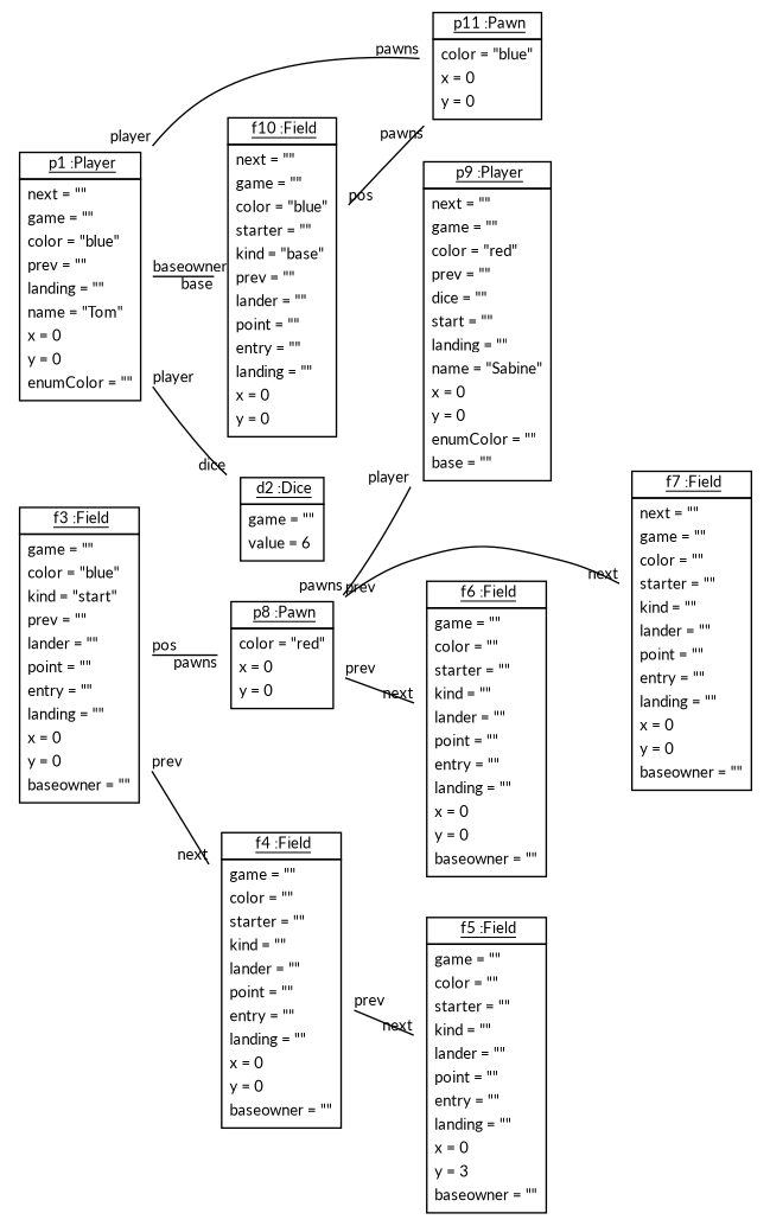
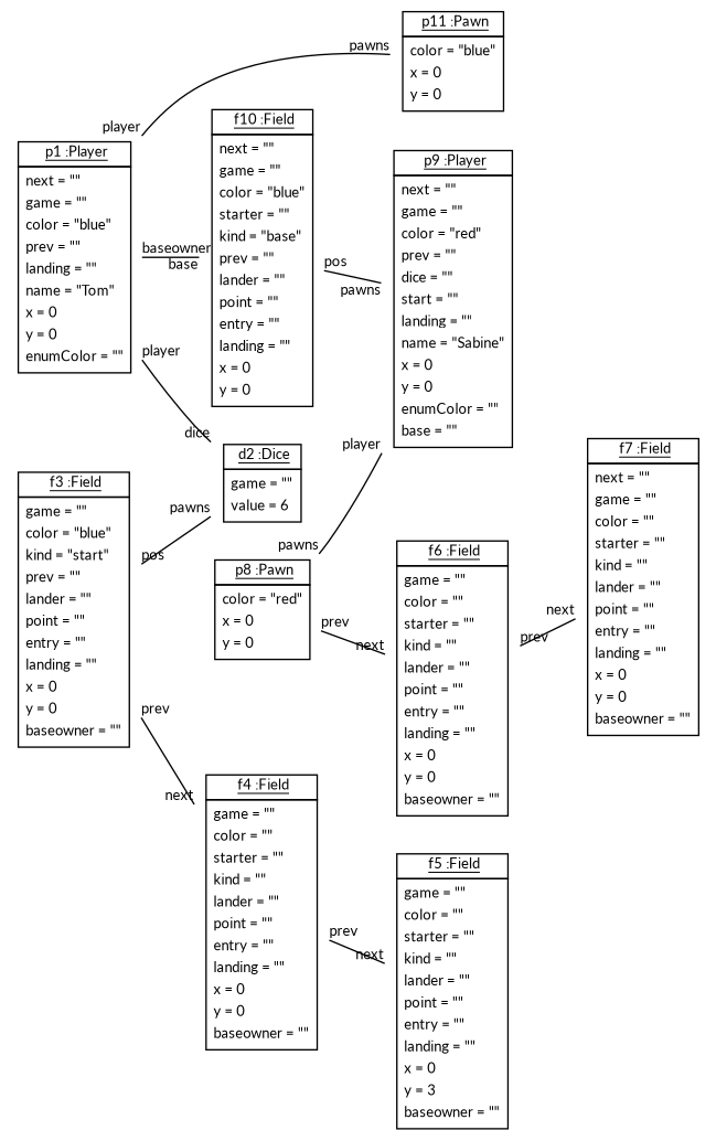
  graph {
    compound=true
    fontname=Lato
    rankdir=LR
    node [fontname=Lato fontsize=10 shape=none]
    edge [fontname=Lato fontsize=10 headlabel=next taillabel=prev]
    n1 [label=<<table border='0' cellborder='1' cellspacing='0'> <tr> <td href="../examples/org/sdmlib/examples/ludo/model/Player.java"> <u>p1 :Player</u></td></tr><tr><td><table border='0' cellborder='0' cellspacing='0'><tr><td align='left'>next = ""</td></tr><tr><td align='left'>game = ""</td></tr><tr><td align='left'>color = "blue"</td></tr><tr><td align='left'>prev = ""</td></tr><tr><td align='left'>landing = ""</td></tr><tr><td align='left'>name = "Tom"</td></tr><tr><td align='left'>x = 0</td></tr><tr><td align='left'>y = 0</td></tr><tr><td align='left'>enumColor = ""</td></tr></table></td></tr></table>>]
    n2 [label=<<table border='0' cellborder='1' cellspacing='0'> <tr> <td href="../examples/org/sdmlib/examples/ludo/model/Dice.java"> <u>d2 :Dice</u></td></tr><tr><td><table border='0' cellborder='0' cellspacing='0'><tr><td align='left'>game = ""</td></tr><tr><td align='left'>value = 6</td></tr></table></td></tr></table>>]
    n3 [label=<<table border='0' cellborder='1' cellspacing='0'> <tr> <td href="../examples/org/sdmlib/examples/ludo/model/Field.java"> <u>f10 :Field</u></td></tr><tr><td><table border='0' cellborder='0' cellspacing='0'><tr><td align='left'>next = ""</td></tr><tr><td align='left'>game = ""</td></tr><tr><td align='left'>color = "blue"</td></tr><tr><td align='left'>starter = ""</td></tr><tr><td align='left'>kind = "base"</td></tr><tr><td align='left'>prev = ""</td></tr><tr><td align='left'>lander = ""</td></tr><tr><td align='left'>point = ""</td></tr><tr><td align='left'>entry = ""</td></tr><tr><td align='left'>landing = ""</td></tr><tr><td align='left'>x = 0</td></tr><tr><td align='left'>y = 0</td></tr></table></td></tr></table>>]
    n4 [label=<<table border='0' cellborder='1' cellspacing='0'> <tr> <td href="../examples/org/sdmlib/examples/ludo/model/Pawn.java"> <u>p11 :Pawn</u></td></tr><tr><td><table border='0' cellborder='0' cellspacing='0'><tr><td align='left'>color = "blue"</td></tr><tr><td align='left'>x = 0</td></tr><tr><td align='left'>y = 0</td></tr></table></td></tr></table>>]
    n5 [label=<<table border='0' cellborder='1' cellspacing='0'> <tr> <td href="../examples/org/sdmlib/examples/ludo/model/Field.java"> <u>f3 :Field</u></td></tr><tr><td><table border='0' cellborder='0' cellspacing='0'><tr><td align='left'>game = ""</td></tr><tr><td align='left'>color = "blue"</td></tr><tr><td align='left'>kind = "start"</td></tr><tr><td align='left'>prev = ""</td></tr><tr><td align='left'>lander = ""</td></tr><tr><td align='left'>point = ""</td></tr><tr><td align='left'>entry = ""</td></tr><tr><td align='left'>landing = ""</td></tr><tr><td align='left'>x = 0</td></tr><tr><td align='left'>y = 0</td></tr><tr><td align='left'>baseowner = ""</td></tr></table></td></tr></table>>]
    n6 [label=<<table border='0' cellborder='1' cellspacing='0'> <tr> <td href="../examples/org/sdmlib/examples/ludo/model/Field.java"> <u>f4 :Field</u></td></tr><tr><td><table border='0' cellborder='0' cellspacing='0'><tr><td align='left'>game = ""</td></tr><tr><td align='left'>color = ""</td></tr><tr><td align='left'>starter = ""</td></tr><tr><td align='left'>kind = ""</td></tr><tr><td align='left'>lander = ""</td></tr><tr><td align='left'>point = ""</td></tr><tr><td align='left'>entry = ""</td></tr><tr><td align='left'>landing = ""</td></tr><tr><td align='left'>x = 0</td></tr><tr><td align='left'>y = 0</td></tr><tr><td align='left'>baseowner = ""</td></tr></table></td></tr></table>>]
    n7 [label=<<table border='0' cellborder='1' cellspacing='0'> <tr> <td href="../examples/org/sdmlib/examples/ludo/model/Pawn.java"> <u>p8 :Pawn</u></td></tr><tr><td><table border='0' cellborder='0' cellspacing='0'><tr><td align='left'>color = "red"</td></tr><tr><td align='left'>x = 0</td></tr><tr><td align='left'>y = 0</td></tr></table></td></tr></table>>]
    n8 [label=<<table border='0' cellborder='1' cellspacing='0'> <tr> <td href="../examples/org/sdmlib/examples/ludo/model/Field.java"> <u>f5 :Field</u></td></tr><tr><td><table border='0' cellborder='0' cellspacing='0'><tr><td align='left'>game = ""</td></tr><tr><td align='left'>color = ""</td></tr><tr><td align='left'>starter = ""</td></tr><tr><td align='left'>kind = ""</td></tr><tr><td align='left'>lander = ""</td></tr><tr><td align='left'>point = ""</td></tr><tr><td align='left'>entry = ""</td></tr><tr><td align='left'>landing = ""</td></tr><tr><td align='left'>x = 0</td></tr><tr><td align='left'>y = 3</td></tr><tr><td align='left'>baseowner = ""</td></tr></table></td></tr></table>>]
    n9 [label=<<table border='0' cellborder='1' cellspacing='0'> <tr> <td href="../examples/org/sdmlib/examples/ludo/model/Field.java"> <u>f6 :Field</u></td></tr><tr><td><table border='0' cellborder='0' cellspacing='0'><tr><td align='left'>game = ""</td></tr><tr><td align='left'>color = ""</td></tr><tr><td align='left'>starter = ""</td></tr><tr><td align='left'>kind = ""</td></tr><tr><td align='left'>lander = ""</td></tr><tr><td align='left'>point = ""</td></tr><tr><td align='left'>entry = ""</td></tr><tr><td align='left'>landing = ""</td></tr><tr><td align='left'>x = 0</td></tr><tr><td align='left'>y = 0</td></tr><tr><td align='left'>baseowner = ""</td></tr></table></td></tr></table>>]
    n10 [label=<<table border='0' cellborder='1' cellspacing='0'> <tr> <td href="../examples/org/sdmlib/examples/ludo/model/Player.java"> <u>p9 :Player</u></td></tr><tr><td><table border='0' cellborder='0' cellspacing='0'><tr><td align='left'>next = ""</td></tr><tr><td align='left'>game = ""</td></tr><tr><td align='left'>color = "red"</td></tr><tr><td align='left'>prev = ""</td></tr><tr><td align='left'>dice = ""</td></tr><tr><td align='left'>start = ""</td></tr><tr><td align='left'>landing = ""</td></tr><tr><td align='left'>name = "Sabine"</td></tr><tr><td align='left'>x = 0</td></tr><tr><td align='left'>y = 0</td></tr><tr><td align='left'>enumColor = ""</td></tr><tr><td align='left'>base = ""</td></tr></table></td></tr></table>>]
    n11 [label=<<table border='0' cellborder='1' cellspacing='0'> <tr> <td href="../examples/org/sdmlib/examples/ludo/model/Field.java"> <u>f7 :Field</u></td></tr><tr><td><table border='0' cellborder='0' cellspacing='0'><tr><td align='left'>next = ""</td></tr><tr><td align='left'>game = ""</td></tr><tr><td align='left'>color = ""</td></tr><tr><td align='left'>starter = ""</td></tr><tr><td align='left'>kind = ""</td></tr><tr><td align='left'>lander = ""</td></tr><tr><td align='left'>point = ""</td></tr><tr><td align='left'>entry = ""</td></tr><tr><td align='left'>landing = ""</td></tr><tr><td align='left'>x = 0</td></tr><tr><td align='left'>y = 0</td></tr><tr><td align='left'>baseowner = ""</td></tr></table></td></tr></table>>]
    n1 -- n2 [headlabel=dice taillabel=player]
    n1 -- n3 [headlabel=base taillabel=baseowner]
    n1 -- n4 [headlabel=pawns taillabel=player]
-   n3 -- n4 [headlabel=pawns taillabel=pos]
+   n3 -- n10 [headlabel=pawns taillabel=pos]
    n5 -- n6
-   n5 -- n7 [headlabel=pawns taillabel=pos]
+   n5 -- n2 [headlabel=pawns taillabel=pos]
    n6 -- n8
    n7 -- n9
    n7 -- n10 [headlabel=player taillabel=pawns]
-   n7 -- n11
+   n9 -- n11
  }
